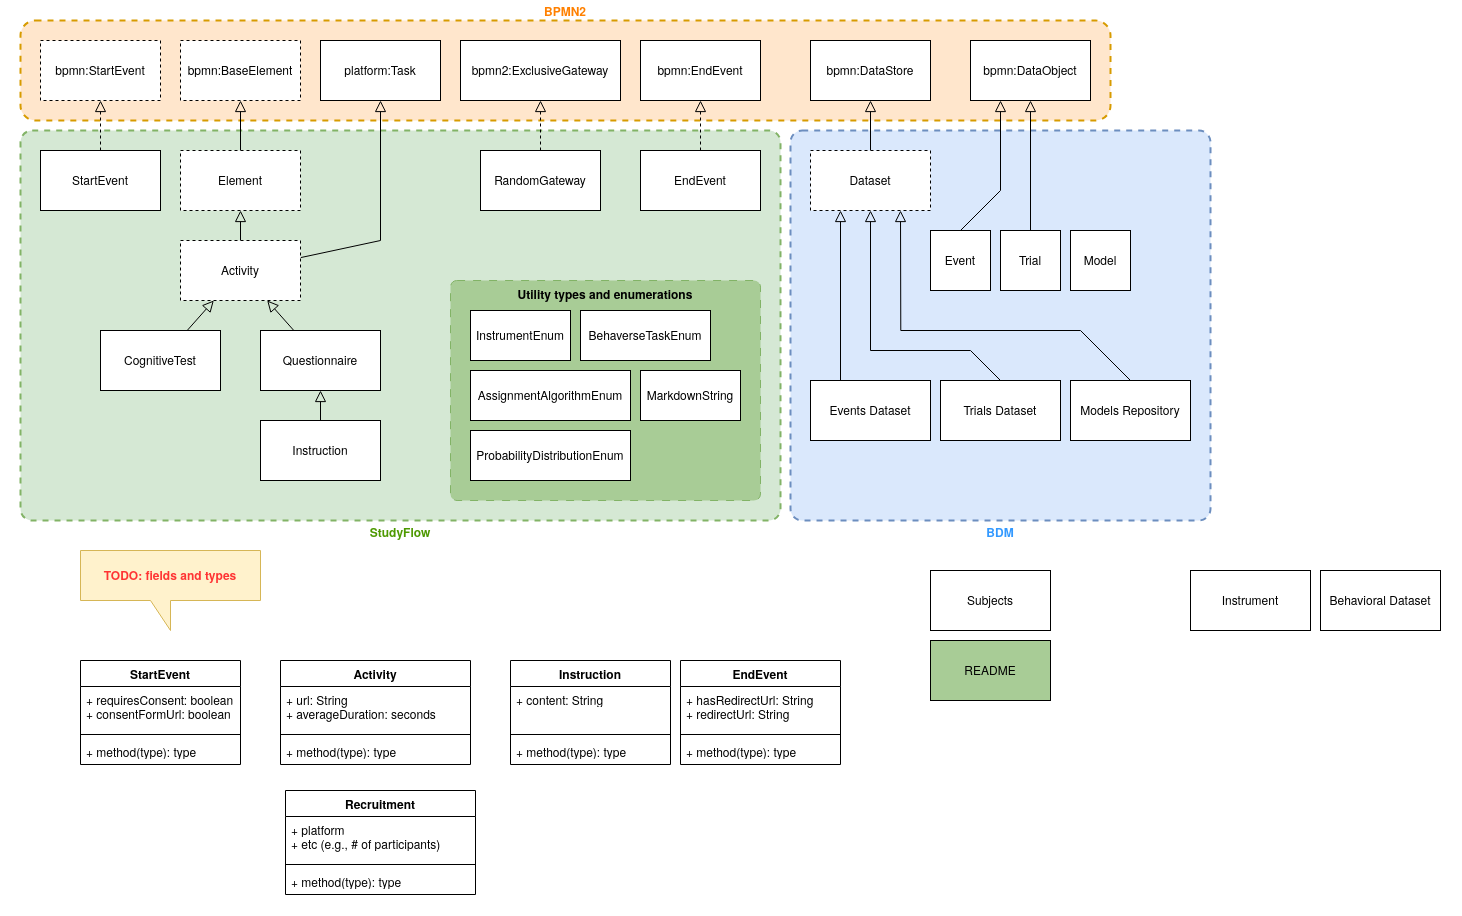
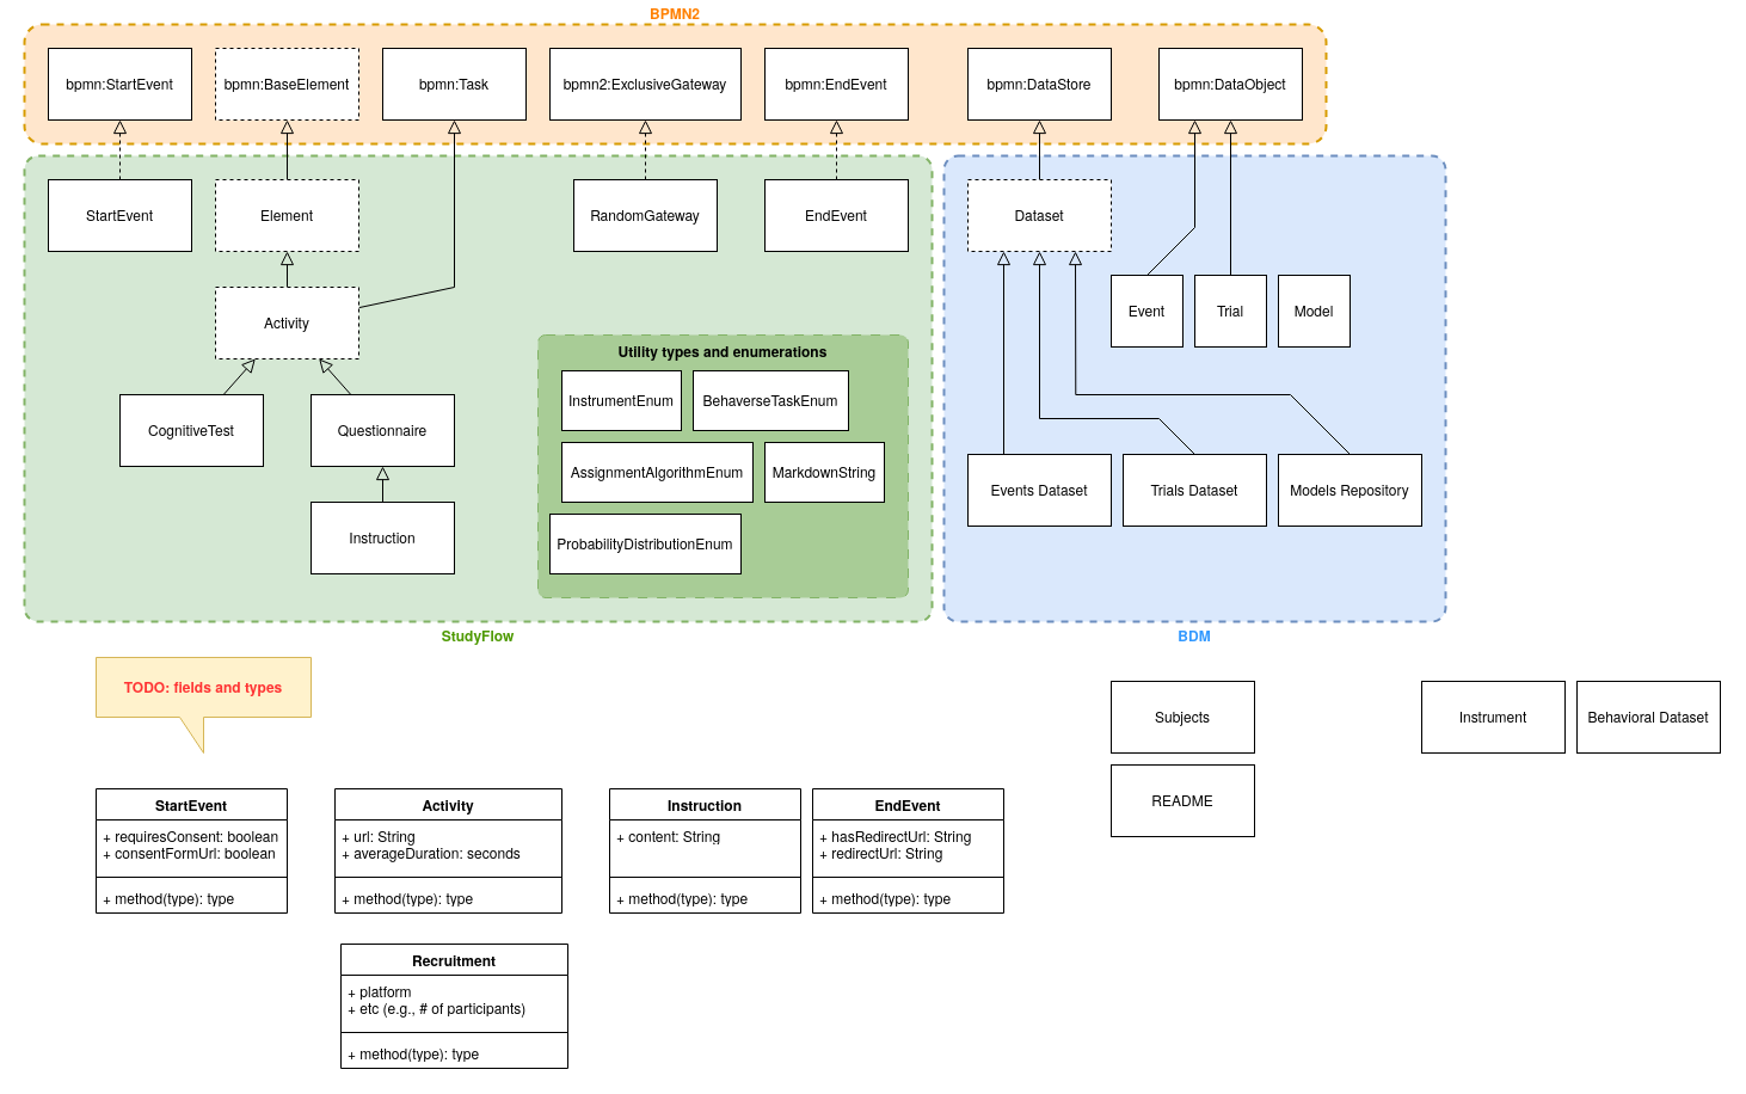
  <mxCell id="0" />
  <mxCell id="1" parent="0" />
  <mxCell id="2" value="BDM" style="rounded=1;whiteSpace=wrap;html=1;arcSize=3;fillColor=#dae8fc;verticalAlign=top;fontStyle=1;dashed=1;align=center;fontFamily=Helvetica Neue;spacingTop=0;labelPosition=center;verticalLabelPosition=bottom;spacing=0;strokeWidth=2;strokeColor=#6c8ebf;fontColor=#3399FF;" parent="1" vertex="1"><mxGeometry x="790" y="130" width="420" height="390" as="geometry" /></mxCell>
  <mxCell id="3" value="StudyFlow" style="rounded=1;whiteSpace=wrap;html=1;arcSize=3;fillColor=#d5e8d4;verticalAlign=top;fontStyle=1;dashed=1;align=center;fontFamily=Helvetica Neue;spacingTop=0;labelPosition=center;verticalLabelPosition=bottom;spacing=0;strokeWidth=2;strokeColor=#82b366;fontColor=#4D9900;" parent="1" vertex="1"><mxGeometry x="20" y="130" width="760" height="390" as="geometry" /></mxCell>
  <mxCell id="4" value="Utility types and enumerations" style="rounded=1;whiteSpace=wrap;html=1;arcSize=3;fontStyle=1;align=center;verticalAlign=top;fontFamily=Helvetica Neue;fillColor=#A8CC96;strokeColor=#82b366;dashed=1;dashPattern=8 8;" parent="1" vertex="1"><mxGeometry x="450" y="280" width="310" height="220" as="geometry" /></mxCell>
  <mxCell id="5" value="BPMN2" style="rounded=1;whiteSpace=wrap;html=1;fillColor=#ffe6cc;verticalAlign=bottom;fontStyle=1;dashed=1;perimeterSpacing=0;fontFamily=Helvetica Neue;fontSize=12;align=center;labelPosition=center;verticalLabelPosition=top;strokeWidth=2;strokeColor=#d79b00;fontColor=#FF8000;" parent="1" vertex="1"><mxGeometry x="20" y="20" width="1090" height="100" as="geometry" /></mxCell>
- <mxCell id="6" value="bpmn:StartEvent" style="rounded=0;whiteSpace=wrap;html=1;fontFamily=Helvetica Neue;fontSize=12;dashed=1;" parent="1" vertex="1"><mxGeometry x="40" y="40" width="120" height="60" as="geometry" /></mxCell>
+ <mxCell id="6" value="bpmn:StartEvent" style="rounded=0;whiteSpace=wrap;html=1;fontFamily=Helvetica Neue;fontSize=12;" parent="1" vertex="1"><mxGeometry x="40" y="40" width="120" height="60" as="geometry" /></mxCell>
  <mxCell id="7" value="bpmn:EndEvent" style="rounded=0;whiteSpace=wrap;html=1;fontFamily=Helvetica Neue;fontSize=12;" parent="1" vertex="1"><mxGeometry x="640" y="40" width="120" height="60" as="geometry" /></mxCell>
  <mxCell id="8" value="" style="rounded=0;orthogonalLoop=1;jettySize=auto;html=1;endArrow=block;endFill=0;fontFamily=Helvetica Neue;fontSize=12;endSize=9;" parent="1" source="9" target="26" edge="1"><mxGeometry relative="1" as="geometry" /></mxCell>
  <mxCell id="9" value="Element" style="rounded=0;whiteSpace=wrap;html=1;fontFamily=Helvetica Neue;fontSize=12;dashed=1;" parent="1" vertex="1"><mxGeometry x="180" y="150" width="120" height="60" as="geometry" /></mxCell>
  <mxCell id="10" style="rounded=0;orthogonalLoop=1;jettySize=auto;html=1;endArrow=block;endFill=0;fontFamily=Helvetica Neue;fontSize=12;endSize=9;" parent="1" source="12" target="9" edge="1"><mxGeometry relative="1" as="geometry" /></mxCell>
  <mxCell id="11" value="" style="rounded=0;orthogonalLoop=1;jettySize=auto;html=1;endArrow=block;endFill=0;fontFamily=Helvetica Neue;fontSize=12;endSize=9;" parent="1" source="12" target="27" edge="1"><mxGeometry relative="1" as="geometry"><Array as="points"><mxPoint x="380" y="240" /></Array></mxGeometry></mxCell>
  <mxCell id="12" value="Activity" style="rounded=0;whiteSpace=wrap;html=1;fontFamily=Helvetica Neue;fontSize=12;dashed=1;" parent="1" vertex="1"><mxGeometry x="180" y="240" width="120" height="60" as="geometry" /></mxCell>
  <mxCell id="13" style="rounded=0;orthogonalLoop=1;jettySize=auto;html=1;endArrow=block;endFill=0;fontFamily=Helvetica Neue;fontSize=12;endSize=9;" parent="1" source="14" target="12" edge="1"><mxGeometry relative="1" as="geometry" /></mxCell>
  <mxCell id="14" value="CognitiveTest" style="rounded=0;whiteSpace=wrap;html=1;fontFamily=Helvetica Neue;fontSize=12;" parent="1" vertex="1"><mxGeometry x="100" y="330" width="120" height="60" as="geometry" /></mxCell>
  <mxCell id="15" style="rounded=0;orthogonalLoop=1;jettySize=auto;html=1;endArrow=block;endFill=0;fontFamily=Helvetica Neue;fontSize=12;endSize=9;" parent="1" source="16" target="12" edge="1"><mxGeometry relative="1" as="geometry" /></mxCell>
  <mxCell id="16" value="Questionnaire" style="rounded=0;whiteSpace=wrap;html=1;fontFamily=Helvetica Neue;fontSize=12;" parent="1" vertex="1"><mxGeometry x="260" y="330" width="120" height="60" as="geometry" /></mxCell>
  <mxCell id="17" style="rounded=0;orthogonalLoop=1;jettySize=auto;html=1;endArrow=block;endFill=0;fontFamily=Helvetica Neue;fontSize=12;endSize=9;" parent="1" source="18" target="16" edge="1"><mxGeometry relative="1" as="geometry" /></mxCell>
  <mxCell id="18" value="Instruction" style="rounded=0;whiteSpace=wrap;html=1;fontFamily=Helvetica Neue;fontSize=12;" parent="1" vertex="1"><mxGeometry x="260" y="420" width="120" height="60" as="geometry" /></mxCell>
  <mxCell id="19" style="rounded=0;orthogonalLoop=1;jettySize=auto;html=1;endArrow=block;endFill=0;fontFamily=Helvetica Neue;fontSize=12;endSize=9;dashed=1;" parent="1" source="20" target="23" edge="1"><mxGeometry relative="1" as="geometry" /></mxCell>
  <mxCell id="20" value="RandomGateway" style="rounded=0;whiteSpace=wrap;html=1;fontFamily=Helvetica Neue;fontSize=12;" parent="1" vertex="1"><mxGeometry x="480" y="150" width="120" height="60" as="geometry" /></mxCell>
  <mxCell id="21" style="rounded=0;orthogonalLoop=1;jettySize=auto;html=1;dashed=1;endArrow=block;endFill=0;fontFamily=Helvetica Neue;fontSize=12;endSize=9;" parent="1" source="22" target="6" edge="1"><mxGeometry relative="1" as="geometry" /></mxCell>
  <mxCell id="22" value="StartEvent" style="rounded=0;whiteSpace=wrap;html=1;fontFamily=Helvetica Neue;fontSize=12;" parent="1" vertex="1"><mxGeometry x="40" y="150" width="120" height="60" as="geometry" /></mxCell>
  <mxCell id="23" value="bpmn2:ExclusiveGateway" style="rounded=0;whiteSpace=wrap;html=1;fontFamily=Helvetica Neue;fontSize=12;" parent="1" vertex="1"><mxGeometry x="460" y="40" width="160" height="60" as="geometry" /></mxCell>
  <mxCell id="24" style="rounded=0;orthogonalLoop=1;jettySize=auto;html=1;dashed=1;endArrow=block;endFill=0;fontFamily=Helvetica Neue;fontSize=12;endSize=9;" parent="1" source="25" target="7" edge="1"><mxGeometry relative="1" as="geometry" /></mxCell>
  <mxCell id="25" value="EndEvent" style="rounded=0;whiteSpace=wrap;html=1;fontFamily=Helvetica Neue;fontSize=12;" parent="1" vertex="1"><mxGeometry x="640" y="150" width="120" height="60" as="geometry" /></mxCell>
  <mxCell id="26" value="bpmn:BaseElement" style="rounded=0;whiteSpace=wrap;html=1;fontFamily=Helvetica Neue;fontSize=12;dashed=1;" parent="1" vertex="1"><mxGeometry x="180" y="40" width="120" height="60" as="geometry" /></mxCell>
- <mxCell id="27" value="platform:Task" style="rounded=0;whiteSpace=wrap;html=1;fontFamily=Helvetica Neue;fontSize=12;" parent="1" vertex="1"><mxGeometry x="320" y="40" width="120" height="60" as="geometry" /></mxCell>
+ <mxCell id="27" value="bpmn:Task" style="rounded=0;whiteSpace=wrap;html=1;fontFamily=Helvetica Neue;fontSize=12;" parent="1" vertex="1"><mxGeometry x="320" y="40" width="120" height="60" as="geometry" /></mxCell>
  <mxCell id="28" value="StartEvent" style="swimlane;fontStyle=1;align=center;verticalAlign=top;childLayout=stackLayout;horizontal=1;startSize=26;horizontalStack=0;resizeParent=1;resizeParentMax=0;resizeLast=0;collapsible=1;marginBottom=0;whiteSpace=wrap;html=1;fontFamily=Helvetica Neue;" parent="1" vertex="1"><mxGeometry x="80" y="660" width="160" height="104" as="geometry" /></mxCell>
  <mxCell id="29" value="+ requiresConsent: boolean&lt;div&gt;+ consentFormUrl: boolean&lt;/div&gt;" style="text;strokeColor=none;fillColor=none;align=left;verticalAlign=top;spacingLeft=4;spacingRight=4;overflow=hidden;rotatable=0;points=[[0,0.5],[1,0.5]];portConstraint=eastwest;whiteSpace=wrap;html=1;fontFamily=Helvetica Neue;" parent="28" vertex="1"><mxGeometry y="26" width="160" height="44" as="geometry" /></mxCell>
  <mxCell id="30" value="" style="line;strokeWidth=1;fillColor=none;align=left;verticalAlign=middle;spacingTop=-1;spacingLeft=3;spacingRight=3;rotatable=0;labelPosition=right;points=[];portConstraint=eastwest;strokeColor=inherit;fontFamily=Helvetica Neue;" parent="28" vertex="1"><mxGeometry y="70" width="160" height="8" as="geometry" /></mxCell>
  <mxCell id="31" value="+ method(type): type" style="text;strokeColor=none;fillColor=none;align=left;verticalAlign=top;spacingLeft=4;spacingRight=4;overflow=hidden;rotatable=0;points=[[0,0.5],[1,0.5]];portConstraint=eastwest;whiteSpace=wrap;html=1;fontFamily=Helvetica Neue;" parent="28" vertex="1"><mxGeometry y="78" width="160" height="26" as="geometry" /></mxCell>
  <mxCell id="32" value="Activity" style="swimlane;fontStyle=1;align=center;verticalAlign=top;childLayout=stackLayout;horizontal=1;startSize=26;horizontalStack=0;resizeParent=1;resizeParentMax=0;resizeLast=0;collapsible=1;marginBottom=0;whiteSpace=wrap;html=1;fontFamily=Helvetica Neue;" parent="1" vertex="1"><mxGeometry x="280" y="660" width="190" height="104" as="geometry" /></mxCell>
  <mxCell id="33" value="+ url&lt;span style=&quot;background-color: transparent; color: light-dark(rgb(0, 0, 0), rgb(255, 255, 255));&quot;&gt;: String&lt;/span&gt;&lt;div&gt;&lt;span style=&quot;background-color: transparent; color: light-dark(rgb(0, 0, 0), rgb(255, 255, 255));&quot;&gt;+ averageDuration: seconds&lt;/span&gt;&lt;/div&gt;&lt;div&gt;&lt;br&gt;&lt;/div&gt;" style="text;strokeColor=none;fillColor=none;align=left;verticalAlign=top;spacingLeft=4;spacingRight=4;overflow=hidden;rotatable=0;points=[[0,0.5],[1,0.5]];portConstraint=eastwest;whiteSpace=wrap;html=1;fontFamily=Helvetica Neue;" parent="32" vertex="1"><mxGeometry y="26" width="190" height="44" as="geometry" /></mxCell>
  <mxCell id="34" value="" style="line;strokeWidth=1;fillColor=none;align=left;verticalAlign=middle;spacingTop=-1;spacingLeft=3;spacingRight=3;rotatable=0;labelPosition=right;points=[];portConstraint=eastwest;strokeColor=inherit;fontFamily=Helvetica Neue;" parent="32" vertex="1"><mxGeometry y="70" width="190" height="8" as="geometry" /></mxCell>
  <mxCell id="35" value="+ method(type): type" style="text;strokeColor=none;fillColor=none;align=left;verticalAlign=top;spacingLeft=4;spacingRight=4;overflow=hidden;rotatable=0;points=[[0,0.5],[1,0.5]];portConstraint=eastwest;whiteSpace=wrap;html=1;fontFamily=Helvetica Neue;" parent="32" vertex="1"><mxGeometry y="78" width="190" height="26" as="geometry" /></mxCell>
  <mxCell id="36" value="Instruction" style="swimlane;fontStyle=1;align=center;verticalAlign=top;childLayout=stackLayout;horizontal=1;startSize=26;horizontalStack=0;resizeParent=1;resizeParentMax=0;resizeLast=0;collapsible=1;marginBottom=0;whiteSpace=wrap;html=1;fontFamily=Helvetica Neue;" parent="1" vertex="1"><mxGeometry x="510" y="660" width="160" height="104" as="geometry" /></mxCell>
  <mxCell id="37" value="&lt;div&gt;&lt;span style=&quot;background-color: transparent; color: light-dark(rgb(0, 0, 0), rgb(255, 255, 255));&quot;&gt;+ content&lt;/span&gt;&lt;span style=&quot;background-color: transparent; color: light-dark(rgb(0, 0, 0), rgb(255, 255, 255));&quot;&gt;: String&lt;/span&gt;&lt;br&gt;&lt;/div&gt;" style="text;strokeColor=none;fillColor=none;align=left;verticalAlign=top;spacingLeft=4;spacingRight=4;overflow=hidden;rotatable=0;points=[[0,0.5],[1,0.5]];portConstraint=eastwest;whiteSpace=wrap;html=1;fontFamily=Helvetica Neue;" parent="36" vertex="1"><mxGeometry y="26" width="160" height="44" as="geometry" /></mxCell>
  <mxCell id="38" value="" style="line;strokeWidth=1;fillColor=none;align=left;verticalAlign=middle;spacingTop=-1;spacingLeft=3;spacingRight=3;rotatable=0;labelPosition=right;points=[];portConstraint=eastwest;strokeColor=inherit;fontFamily=Helvetica Neue;" parent="36" vertex="1"><mxGeometry y="70" width="160" height="8" as="geometry" /></mxCell>
  <mxCell id="39" value="+ method(type): type" style="text;strokeColor=none;fillColor=none;align=left;verticalAlign=top;spacingLeft=4;spacingRight=4;overflow=hidden;rotatable=0;points=[[0,0.5],[1,0.5]];portConstraint=eastwest;whiteSpace=wrap;html=1;fontFamily=Helvetica Neue;" parent="36" vertex="1"><mxGeometry y="78" width="160" height="26" as="geometry" /></mxCell>
  <mxCell id="40" value="EndEvent" style="swimlane;fontStyle=1;align=center;verticalAlign=top;childLayout=stackLayout;horizontal=1;startSize=26;horizontalStack=0;resizeParent=1;resizeParentMax=0;resizeLast=0;collapsible=1;marginBottom=0;whiteSpace=wrap;html=1;fontFamily=Helvetica Neue;" parent="1" vertex="1"><mxGeometry x="680" y="660" width="160" height="104" as="geometry" /></mxCell>
  <mxCell id="41" value="&lt;div&gt;&lt;span style=&quot;background-color: transparent; color: light-dark(rgb(0, 0, 0), rgb(255, 255, 255));&quot;&gt;+ hasRedirectUrl&lt;/span&gt;&lt;span style=&quot;background-color: transparent; color: light-dark(rgb(0, 0, 0), rgb(255, 255, 255));&quot;&gt;: String&lt;/span&gt;&lt;br&gt;&lt;/div&gt;&lt;div&gt;&lt;span style=&quot;background-color: transparent; color: light-dark(rgb(0, 0, 0), rgb(255, 255, 255));&quot;&gt;+ redirectUrl: String&lt;/span&gt;&lt;/div&gt;" style="text;strokeColor=none;fillColor=none;align=left;verticalAlign=top;spacingLeft=4;spacingRight=4;overflow=hidden;rotatable=0;points=[[0,0.5],[1,0.5]];portConstraint=eastwest;whiteSpace=wrap;html=1;fontFamily=Helvetica Neue;" parent="40" vertex="1"><mxGeometry y="26" width="160" height="44" as="geometry" /></mxCell>
  <mxCell id="42" value="" style="line;strokeWidth=1;fillColor=none;align=left;verticalAlign=middle;spacingTop=-1;spacingLeft=3;spacingRight=3;rotatable=0;labelPosition=right;points=[];portConstraint=eastwest;strokeColor=inherit;fontFamily=Helvetica Neue;" parent="40" vertex="1"><mxGeometry y="70" width="160" height="8" as="geometry" /></mxCell>
  <mxCell id="43" value="+ method(type): type" style="text;strokeColor=none;fillColor=none;align=left;verticalAlign=top;spacingLeft=4;spacingRight=4;overflow=hidden;rotatable=0;points=[[0,0.5],[1,0.5]];portConstraint=eastwest;whiteSpace=wrap;html=1;fontFamily=Helvetica Neue;" parent="40" vertex="1"><mxGeometry y="78" width="160" height="26" as="geometry" /></mxCell>
  <mxCell id="44" value="MarkdownString" style="html=1;whiteSpace=wrap;fontFamily=Helvetica Neue;" parent="1" vertex="1"><mxGeometry x="640" y="370" width="100" height="50" as="geometry" /></mxCell>
  <mxCell id="45" value="AssignmentAlgorithmEnum" style="html=1;whiteSpace=wrap;fontFamily=Helvetica Neue;" parent="1" vertex="1"><mxGeometry x="470" y="370" width="160" height="50" as="geometry" /></mxCell>
- <mxCell id="46" value="ProbabilityDistributionEnum" style="html=1;whiteSpace=wrap;fontFamily=Helvetica Neue;" parent="1" vertex="1"><mxGeometry x="470" y="430" width="160" height="50" as="geometry" /></mxCell>
+ <mxCell id="46" value="ProbabilityDistributionEnum" style="html=1;whiteSpace=wrap;fontFamily=Helvetica Neue;" parent="1" vertex="1"><mxGeometry x="460" y="430" width="160" height="50" as="geometry" /></mxCell>
  <mxCell id="47" value="InstrumentEnum" style="html=1;whiteSpace=wrap;fontFamily=Helvetica Neue;" parent="1" vertex="1"><mxGeometry x="470" y="310" width="100" height="50" as="geometry" /></mxCell>
  <mxCell id="48" value="BehaverseTaskEnum" style="html=1;whiteSpace=wrap;fontFamily=Helvetica Neue;" parent="1" vertex="1"><mxGeometry x="580" y="310" width="130" height="50" as="geometry" /></mxCell>
  <mxCell id="49" value="&lt;span style=&quot;color: rgb(255, 51, 51); font-weight: 700; text-wrap: nowrap;&quot;&gt;TODO: fields and types&lt;/span&gt;" style="shape=callout;whiteSpace=wrap;html=1;perimeter=calloutPerimeter;fillColor=#fff2cc;strokeColor=#d6b656;flipH=1;fontFamily=Helvetica Neue;base=20;size=30;position=0.5;" parent="1" vertex="1"><mxGeometry x="80" y="550" width="180" height="80" as="geometry" /></mxCell>
  <mxCell id="50" style="edgeStyle=orthogonalEdgeStyle;rounded=0;orthogonalLoop=1;jettySize=auto;html=1;fontFamily=Helvetica Neue;endArrow=block;endFill=0;endSize=9;" parent="1" source="51" target="54" edge="1"><mxGeometry relative="1" as="geometry" /></mxCell>
  <mxCell id="51" value="Dataset" style="rounded=0;whiteSpace=wrap;html=1;fontFamily=Helvetica Neue;dashed=1;" parent="1" vertex="1"><mxGeometry x="810" y="150" width="120" height="60" as="geometry" /></mxCell>
  <mxCell id="52" style="rounded=0;orthogonalLoop=1;jettySize=auto;html=1;endArrow=block;endFill=0;endSize=9;entryX=0.25;entryY=1;entryDx=0;entryDy=0;exitX=0.5;exitY=0;exitDx=0;exitDy=0;" parent="1" source="53" target="55" edge="1"><mxGeometry relative="1" as="geometry"><Array as="points"><mxPoint x="1000" y="190" /></Array></mxGeometry></mxCell>
  <mxCell id="53" value="Event" style="rounded=0;whiteSpace=wrap;html=1;fontFamily=Helvetica Neue;" parent="1" vertex="1"><mxGeometry x="930" y="230" width="60" height="60" as="geometry" /></mxCell>
  <mxCell id="54" value="bpmn:DataStore" style="rounded=0;whiteSpace=wrap;html=1;fontFamily=Helvetica Neue;fontSize=12;" parent="1" vertex="1"><mxGeometry x="810" y="40" width="120" height="60" as="geometry" /></mxCell>
  <mxCell id="55" value="bpmn:DataObject" style="rounded=0;whiteSpace=wrap;html=1;fontFamily=Helvetica Neue;fontSize=12;" parent="1" vertex="1"><mxGeometry x="970" y="40" width="120" height="60" as="geometry" /></mxCell>
  <mxCell id="56" style="rounded=0;orthogonalLoop=1;jettySize=auto;html=1;fontFamily=Helvetica Neue;endArrow=block;endFill=0;endSize=9;" parent="1" edge="1"><mxGeometry relative="1" as="geometry"><mxPoint x="840" y="380" as="sourcePoint" /><mxPoint x="840" y="210" as="targetPoint" /><Array as="points" /></mxGeometry></mxCell>
  <mxCell id="57" value="Events Dataset" style="rounded=0;whiteSpace=wrap;html=1;fontFamily=Helvetica Neue;" parent="1" vertex="1"><mxGeometry x="810" y="380" width="120" height="60" as="geometry" /></mxCell>
  <mxCell id="58" style="rounded=0;orthogonalLoop=1;jettySize=auto;html=1;fontFamily=Helvetica Neue;endArrow=block;endFill=0;endSize=9;exitX=0.5;exitY=0;exitDx=0;exitDy=0;" parent="1" source="59" edge="1"><mxGeometry relative="1" as="geometry"><mxPoint x="1010" y="380" as="sourcePoint" /><mxPoint x="870" y="210" as="targetPoint" /><Array as="points"><mxPoint x="970" y="350" /><mxPoint x="870" y="350" /></Array></mxGeometry></mxCell>
  <mxCell id="59" value="Trials Dataset" style="rounded=0;whiteSpace=wrap;html=1;fontFamily=Helvetica Neue;" parent="1" vertex="1"><mxGeometry x="940" y="380" width="120" height="60" as="geometry" /></mxCell>
  <mxCell id="60" value="Model" style="rounded=0;whiteSpace=wrap;html=1;fontFamily=Helvetica Neue;" parent="1" vertex="1"><mxGeometry x="1070" y="230" width="60" height="60" as="geometry" /></mxCell>
  <mxCell id="61" style="rounded=0;orthogonalLoop=1;jettySize=auto;html=1;endArrow=block;endFill=0;endSize=9;" parent="1" source="62" target="55" edge="1"><mxGeometry relative="1" as="geometry" /></mxCell>
  <mxCell id="62" value="Trial" style="rounded=0;whiteSpace=wrap;html=1;fontFamily=Helvetica Neue;" parent="1" vertex="1"><mxGeometry x="1000" y="230" width="60" height="60" as="geometry" /></mxCell>
  <mxCell id="63" style="rounded=0;orthogonalLoop=1;jettySize=auto;html=1;endArrow=block;endFill=0;endSize=9;exitX=0.5;exitY=0;exitDx=0;exitDy=0;" parent="1" source="64" edge="1"><mxGeometry relative="1" as="geometry"><mxPoint x="1149.29" y="380" as="sourcePoint" /><mxPoint x="900.004" y="210" as="targetPoint" /><Array as="points"><mxPoint x="1080" y="330" /><mxPoint x="900.29" y="330" /></Array></mxGeometry></mxCell>
  <mxCell id="64" value="Models Repository" style="rounded=0;whiteSpace=wrap;html=1;fontFamily=Helvetica Neue;" parent="1" vertex="1"><mxGeometry x="1070" y="380" width="120" height="60" as="geometry" /></mxCell>
  <mxCell id="65" value="Subjects" style="rounded=0;whiteSpace=wrap;html=1;fontFamily=Helvetica Neue;" parent="1" vertex="1"><mxGeometry x="930" y="570" width="120" height="60" as="geometry" /></mxCell>
  <mxCell id="66" value="Instrument" style="rounded=0;whiteSpace=wrap;html=1;fontFamily=Helvetica Neue;" parent="1" vertex="1"><mxGeometry x="1190" y="570" width="120" height="60" as="geometry" /></mxCell>
  <mxCell id="67" value="Behavioral Dataset" style="rounded=0;whiteSpace=wrap;html=1;fontFamily=Helvetica Neue;" parent="1" vertex="1"><mxGeometry x="1320" y="570" width="120" height="60" as="geometry" /></mxCell>
- <mxCell id="68" value="README" style="rounded=0;whiteSpace=wrap;html=1;fontFamily=Helvetica Neue;fillColor=#a8cc96;" parent="1" vertex="1"><mxGeometry x="930" y="640" width="120" height="60" as="geometry" /></mxCell>
+ <mxCell id="68" value="README" style="rounded=0;whiteSpace=wrap;html=1;fontFamily=Helvetica Neue;" parent="1" vertex="1"><mxGeometry x="930" y="640" width="120" height="60" as="geometry" /></mxCell>
  <mxCell id="69" value="Recruitment" style="swimlane;fontStyle=1;align=center;verticalAlign=top;childLayout=stackLayout;horizontal=1;startSize=26;horizontalStack=0;resizeParent=1;resizeParentMax=0;resizeLast=0;collapsible=1;marginBottom=0;whiteSpace=wrap;html=1;fontFamily=Helvetica Neue;" parent="1" vertex="1"><mxGeometry x="285" y="790" width="190" height="104" as="geometry" /></mxCell>
  <mxCell id="70" value="+ platform&lt;br&gt;+ etc (e.g., # of participants)" style="text;strokeColor=none;fillColor=none;align=left;verticalAlign=top;spacingLeft=4;spacingRight=4;overflow=hidden;rotatable=0;points=[[0,0.5],[1,0.5]];portConstraint=eastwest;whiteSpace=wrap;html=1;fontFamily=Helvetica Neue;" parent="69" vertex="1"><mxGeometry y="26" width="190" height="44" as="geometry" /></mxCell>
  <mxCell id="71" value="" style="line;strokeWidth=1;fillColor=none;align=left;verticalAlign=middle;spacingTop=-1;spacingLeft=3;spacingRight=3;rotatable=0;labelPosition=right;points=[];portConstraint=eastwest;strokeColor=inherit;fontFamily=Helvetica Neue;" parent="69" vertex="1"><mxGeometry y="70" width="190" height="8" as="geometry" /></mxCell>
  <mxCell id="72" value="+ method(type): type" style="text;strokeColor=none;fillColor=none;align=left;verticalAlign=top;spacingLeft=4;spacingRight=4;overflow=hidden;rotatable=0;points=[[0,0.5],[1,0.5]];portConstraint=eastwest;whiteSpace=wrap;html=1;fontFamily=Helvetica Neue;" parent="69" vertex="1"><mxGeometry y="78" width="190" height="26" as="geometry" /></mxCell>
